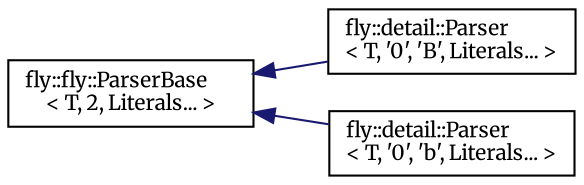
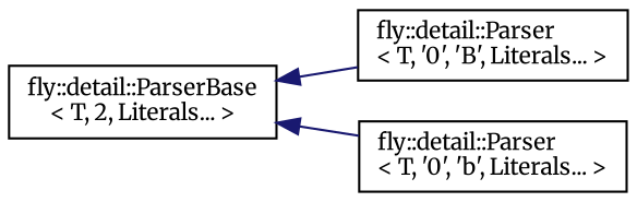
  digraph {
    rankdir=LR
    fontname=Merriweather
    node [color=black fillcolor=white fontname=Merriweather fontsize=10 shape=record style=filled]
    edge [color=midnightblue dir=back fontname=Merriweather fontsize=10 labelfontname=Helvetica labelfontsize=10 style=solid]
-   n1 [height=0.2 label="fly::fly::ParserBase\l\< T, 2, Literals... \>" width=0.4]
+   n1 [height=0.2 label="fly::detail::ParserBase\l\< T, 2, Literals... \>" width=0.4]
    n2 [height=0.2 label="fly::detail::Parser\l\< T, '0', 'B', Literals... \>" width=0.4]
    n3 [height=0.2 label="fly::detail::Parser\l\< T, '0', 'b', Literals... \>" width=0.4]
    n1 -> n2
    n1 -> n3
  }
